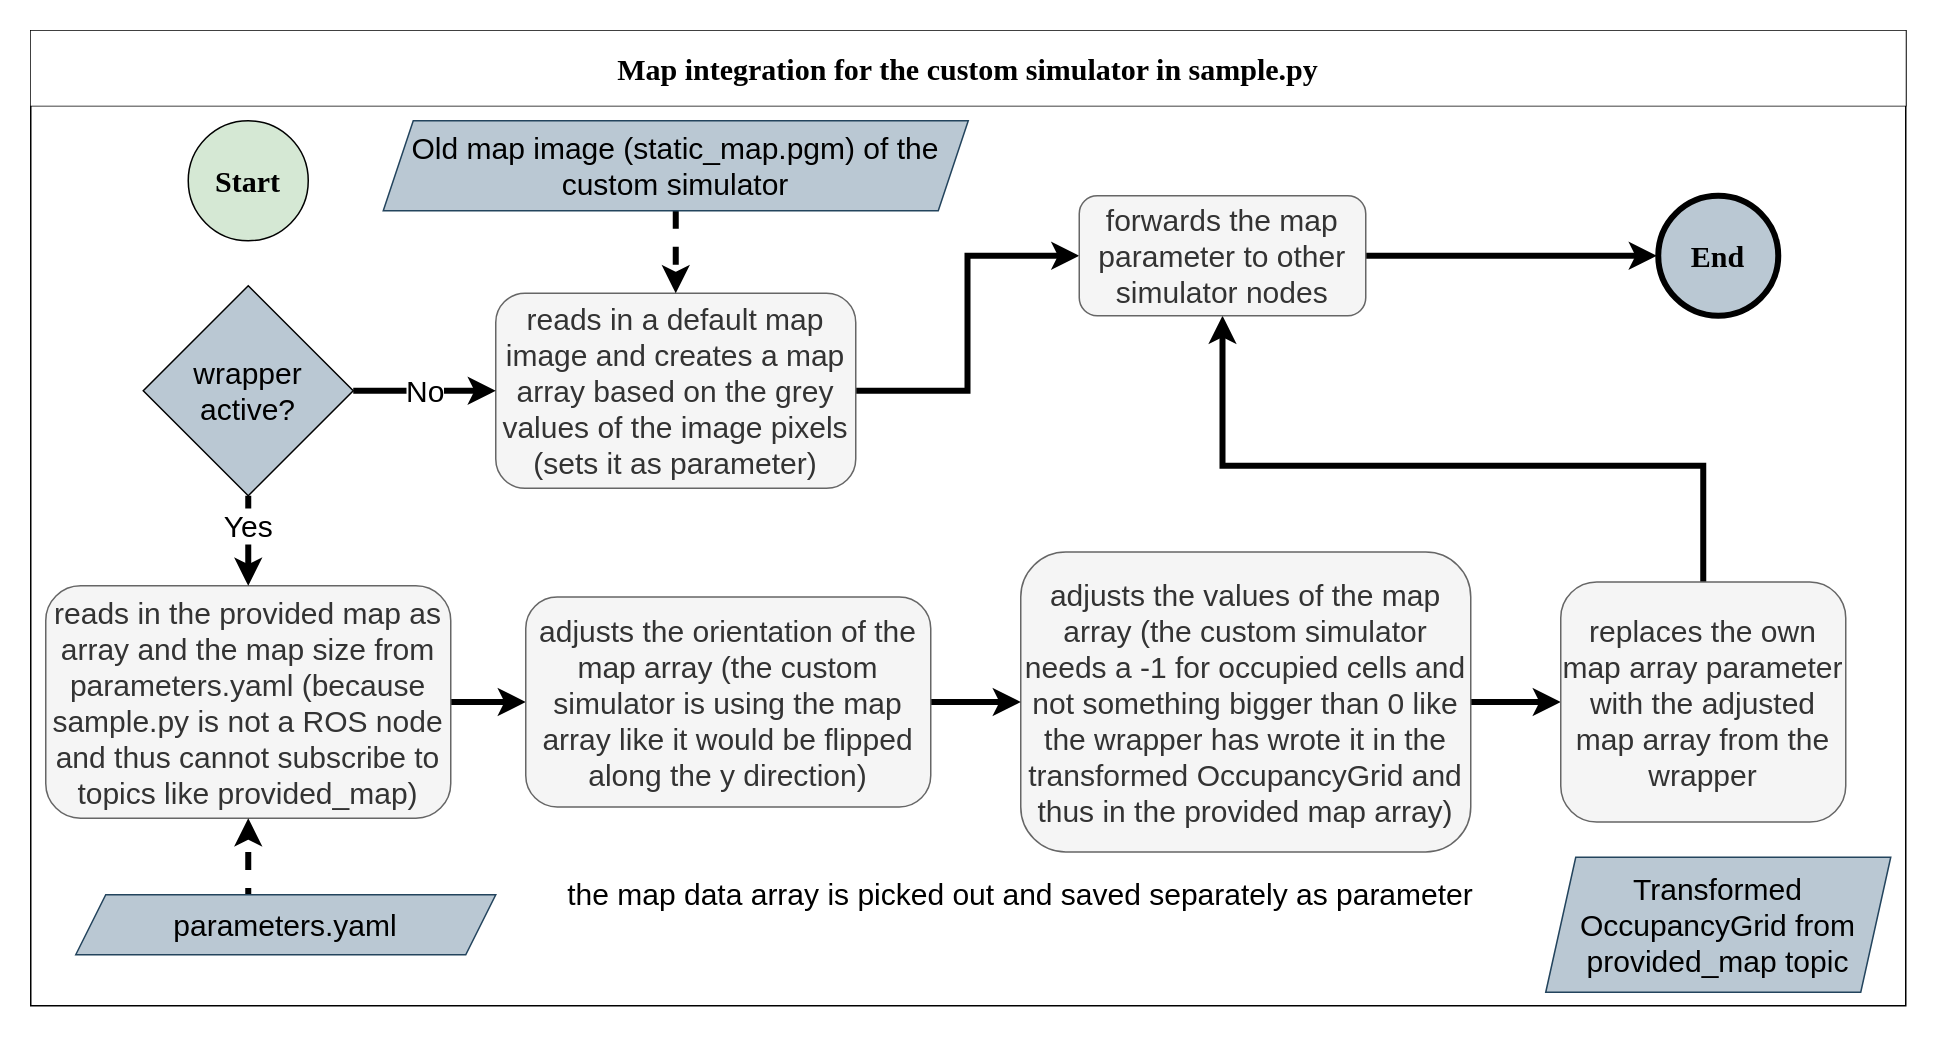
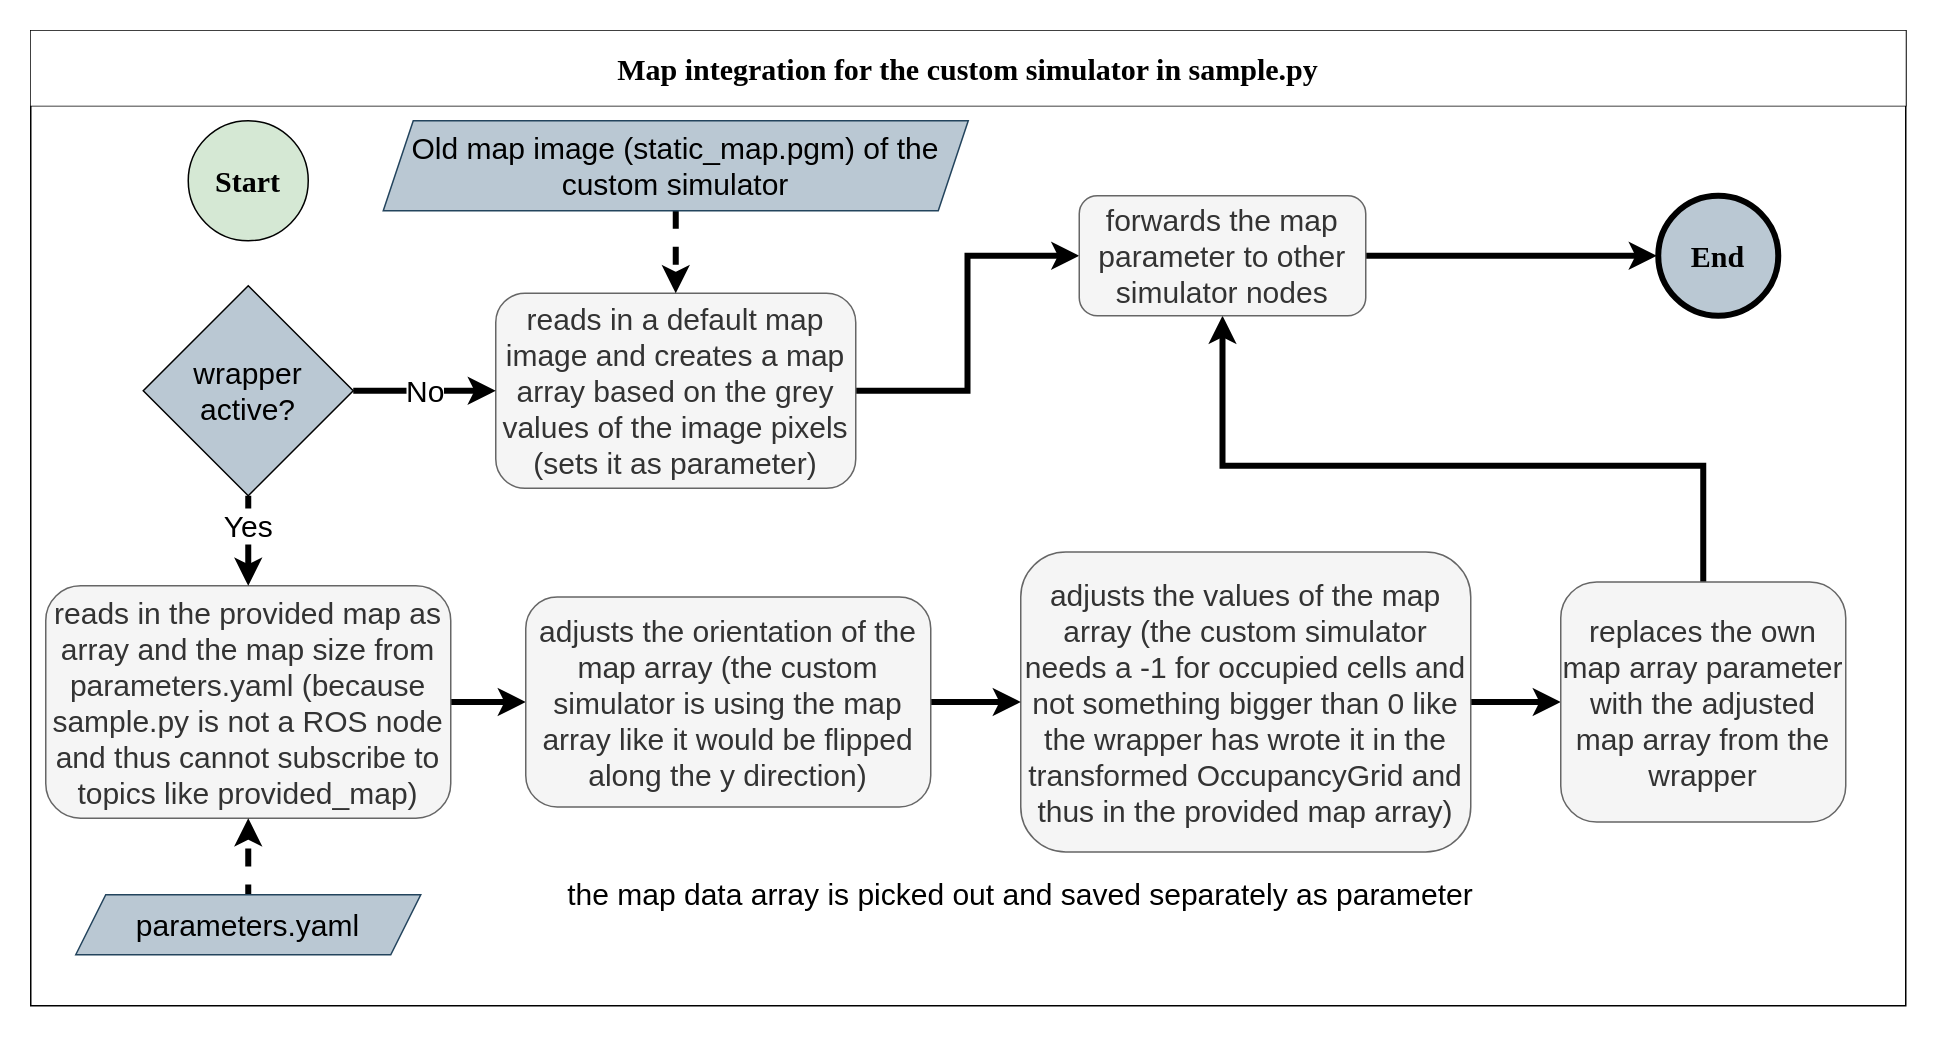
  <mxCell id="0" />
  <mxCell id="1" parent="0" />
  <mxCell id="2" value="" style="rounded=0;whiteSpace=wrap;html=1;fillColor=none;strokeWidth=1;" parent="1" vertex="1"><mxGeometry x="20" y="20" width="1250" height="650" as="geometry" /></mxCell>
  <mxCell id="3" value="Start" style="ellipse;whiteSpace=wrap;html=1;aspect=fixed;fontSize=20;fontFamily=Verdana;fontStyle=1;fillColor=#d5e8d4;" parent="1" vertex="1"><mxGeometry x="125" y="80" width="80" height="80" as="geometry" /></mxCell>
  <mxCell id="4" value="" style="rounded=0;whiteSpace=wrap;html=1;fillColor=none;" parent="1" vertex="1"><mxGeometry x="20" y="20" width="1250" height="50" as="geometry" /></mxCell>
  <mxCell id="5" value="&lt;font face=&quot;Verdana&quot; size=&quot;1&quot;&gt;&lt;b style=&quot;font-size: 20px&quot;&gt;Map integration for the custom simulator in sample.py&lt;/b&gt;&lt;/font&gt;" style="text;html=1;strokeColor=none;align=center;verticalAlign=middle;whiteSpace=wrap;rounded=0;fillColor=#ffffff;" parent="1" vertex="1"><mxGeometry x="20" y="20" width="1250" height="50" as="geometry" /></mxCell>
- <mxCell id="6" value="Transformed OccupancyGrid from provided_map topic" style="shape=parallelogram;perimeter=parallelogramPerimeter;whiteSpace=wrap;html=1;fixedSize=1;fontSize=20;fillColor=#bac8d3;strokeColor=#23445d;" parent="1" vertex="1"><mxGeometry x="1030" y="571" width="230" height="90" as="geometry" /></mxCell>
  <mxCell id="7" style="edgeStyle=orthogonalEdgeStyle;rounded=0;orthogonalLoop=1;jettySize=auto;html=1;strokeWidth=4;fontSize=20;exitX=1;exitY=0.5;exitDx=0;exitDy=0;" parent="1" source="16" target="13" edge="1"><mxGeometry relative="1" as="geometry"><mxPoint x="1030" y="210" as="sourcePoint" /></mxGeometry></mxCell>
  <mxCell id="8" style="edgeStyle=orthogonalEdgeStyle;rounded=0;orthogonalLoop=1;jettySize=auto;html=1;strokeWidth=4;fontSize=20;entryX=0;entryY=0.5;entryDx=0;entryDy=0;" parent="1" source="9" target="18" edge="1"><mxGeometry relative="1" as="geometry"><mxPoint x="355" y="250" as="targetPoint" /></mxGeometry></mxCell>
  <mxCell id="9" value="reads in the provided map as array and the map size from parameters.yaml (because sample.py is not a ROS node and thus cannot subscribe to topics like provided_map)" style="rounded=1;whiteSpace=wrap;html=1;fontSize=20;fillColor=#f5f5f5;strokeColor=#666666;fontColor=#333333;" parent="1" vertex="1"><mxGeometry y="390" width="270" height="155" as="geometry" x="30" /></mxCell>
  <mxCell id="10" style="edgeStyle=orthogonalEdgeStyle;rounded=1;orthogonalLoop=1;jettySize=auto;html=1;strokeWidth=4;fontSize=20;dashed=1;exitX=0.543;exitY=0.05;exitDx=0;exitDy=0;exitPerimeter=0;entryX=0.5;entryY=1;entryDx=0;entryDy=0;" parent="1" source="11" edge="1" target="9"><mxGeometry relative="1" as="geometry"><mxPoint x="250" y="500" as="targetPoint" /><Array as="points"><mxPoint x="165" y="610" /><mxPoint x="165" y="610" /></Array></mxGeometry></mxCell>
- <mxCell id="11" value="parameters.yaml" style="shape=parallelogram;perimeter=parallelogramPerimeter;whiteSpace=wrap;html=1;fixedSize=1;fontSize=20;fillColor=#bac8d3;strokeColor=#23445d;" parent="1" vertex="1"><mxGeometry x="50" y="596" width="280" height="40" as="geometry" /></mxCell>
+ <mxCell id="11" value="parameters.yaml" style="shape=parallelogram;perimeter=parallelogramPerimeter;whiteSpace=wrap;html=1;fixedSize=1;fontSize=20;fillColor=#bac8d3;strokeColor=#23445d;" parent="1" vertex="1"><mxGeometry x="50" y="596" width="230" height="40" as="geometry" /></mxCell>
  <mxCell id="12" style="edgeStyle=orthogonalEdgeStyle;rounded=0;orthogonalLoop=1;jettySize=auto;html=1;entryX=0.5;entryY=1;entryDx=0;entryDy=0;fontSize=20;strokeWidth=4;exitX=0.5;exitY=0;exitDx=0;exitDy=0;" edge="1" parent="1" source="13" target="23"><mxGeometry relative="1" as="geometry"><Array as="points"><mxPoint x="1135" y="310" /><mxPoint x="815" y="310" /></Array></mxGeometry></mxCell>
  <mxCell id="13" value="replaces the own map array parameter with the adjusted map array from the wrapper" style="rounded=1;whiteSpace=wrap;html=1;fontSize=20;fillColor=#f5f5f5;strokeColor=#666666;fontColor=#333333;" parent="1" vertex="1"><mxGeometry x="1040" y="387.5" width="190" height="160" as="geometry" /></mxCell>
  <mxCell id="14" style="edgeStyle=orthogonalEdgeStyle;rounded=0;orthogonalLoop=1;jettySize=auto;html=1;fontSize=20;strokeWidth=4;" edge="1" parent="1" source="15" target="23"><mxGeometry relative="1" as="geometry" /></mxCell>
  <mxCell id="15" value="reads in a default map image and creates a map array based on the grey values of the image pixels (sets it as parameter)" style="rounded=1;whiteSpace=wrap;html=1;fontSize=20;fillColor=#f5f5f5;strokeColor=#666666;fontColor=#333333;" parent="1" vertex="1"><mxGeometry x="330" y="195" width="240" height="130" as="geometry" /></mxCell>
  <mxCell id="16" value="adjusts the values of the map array (the custom simulator needs a -1 for occupied cells and not something bigger than 0 like the wrapper has wrote it in the transformed OccupancyGrid and thus in the provided map array)" style="rounded=1;whiteSpace=wrap;html=1;fontSize=20;fillColor=#f5f5f5;strokeColor=#666666;fontColor=#333333;" vertex="1" parent="1"><mxGeometry x="680" y="367.5" width="300" height="200" as="geometry" /></mxCell>
  <mxCell id="17" style="edgeStyle=orthogonalEdgeStyle;rounded=0;orthogonalLoop=1;jettySize=auto;html=1;fontSize=20;strokeWidth=4;" edge="1" parent="1" source="18" target="16"><mxGeometry relative="1" as="geometry" /></mxCell>
  <mxCell id="18" value="adjusts the orientation of the map array (the custom simulator is using the map array like it would be flipped along the y direction)" style="rounded=1;whiteSpace=wrap;html=1;fontSize=20;fillColor=#f5f5f5;strokeColor=#666666;fontColor=#333333;" vertex="1" parent="1"><mxGeometry x="350" y="397.5" width="270" height="140" as="geometry" /></mxCell>
  <mxCell id="19" value="Yes" style="edgeStyle=orthogonalEdgeStyle;rounded=0;orthogonalLoop=1;jettySize=auto;html=1;fontSize=20;strokeWidth=4;" edge="1" parent="1" source="21" target="9"><mxGeometry x="-0.333" relative="1" as="geometry"><mxPoint as="offset" /></mxGeometry></mxCell>
  <mxCell id="20" value="No" style="edgeStyle=orthogonalEdgeStyle;rounded=0;orthogonalLoop=1;jettySize=auto;html=1;fontSize=20;strokeWidth=4;" edge="1" parent="1" source="21" target="15"><mxGeometry relative="1" as="geometry" /></mxCell>
  <mxCell id="21" value="wrapper active?" style="rhombus;whiteSpace=wrap;html=1;fillColor=#bac8d3;fontSize=20;" vertex="1" parent="1"><mxGeometry x="95" y="190" width="140" height="140" as="geometry" /></mxCell>
  <mxCell id="22" style="edgeStyle=orthogonalEdgeStyle;rounded=0;orthogonalLoop=1;jettySize=auto;html=1;fontSize=20;strokeWidth=4;" edge="1" parent="1" source="23" target="24"><mxGeometry relative="1" as="geometry" /></mxCell>
  <mxCell id="23" value="forwards the map parameter to other simulator nodes" style="rounded=1;whiteSpace=wrap;html=1;fontSize=20;fillColor=#f5f5f5;strokeColor=#666666;fontColor=#333333;" vertex="1" parent="1"><mxGeometry x="719" width="191" height="80" as="geometry" y="130" /></mxCell>
  <mxCell id="24" value="End" style="ellipse;whiteSpace=wrap;html=1;aspect=fixed;labelBorderColor=none;shadow=0;strokeWidth=4;perimeterSpacing=1;fontFamily=Verdana;fontSize=20;fontStyle=1;fillColor=#bac8d3;" vertex="1" parent="1"><mxGeometry x="1105" width="80" height="80" as="geometry" y="130" /></mxCell>
  <mxCell id="25" style="edgeStyle=orthogonalEdgeStyle;rounded=1;orthogonalLoop=1;jettySize=auto;html=1;dashed=1;fontSize=20;strokeWidth=4;" edge="1" parent="1" source="26" target="15"><mxGeometry relative="1" as="geometry" /></mxCell>
  <mxCell id="26" value="Old map image (static_map.pgm) of the custom simulator" style="shape=parallelogram;perimeter=parallelogramPerimeter;whiteSpace=wrap;html=1;fixedSize=1;fontSize=20;fillColor=#bac8d3;strokeColor=#23445d;" vertex="1" parent="1"><mxGeometry x="255" y="80" width="390" height="60" as="geometry" /></mxCell>
  <mxCell id="27" value="the map data array is picked out and saved separately as parameter" style="text;html=1;strokeColor=none;fillColor=none;align=center;verticalAlign=middle;whiteSpace=wrap;rounded=0;fontSize=20;" vertex="1" parent="1"><mxGeometry x="340" y="580" width="680" height="30" as="geometry" /></mxCell>
